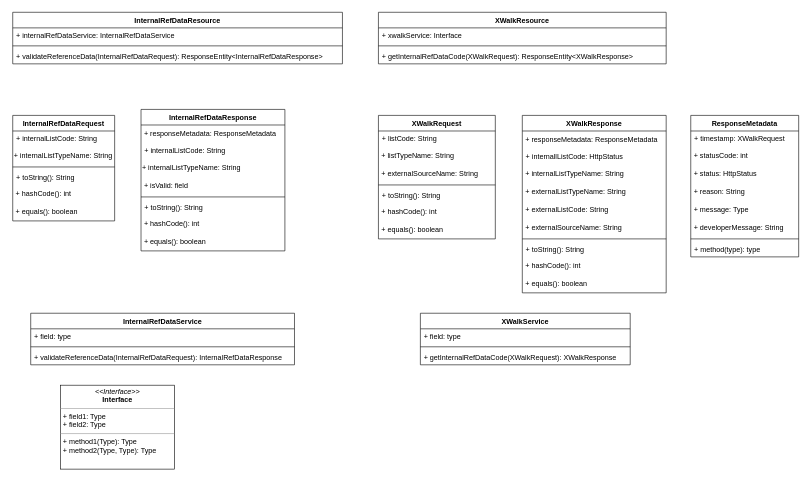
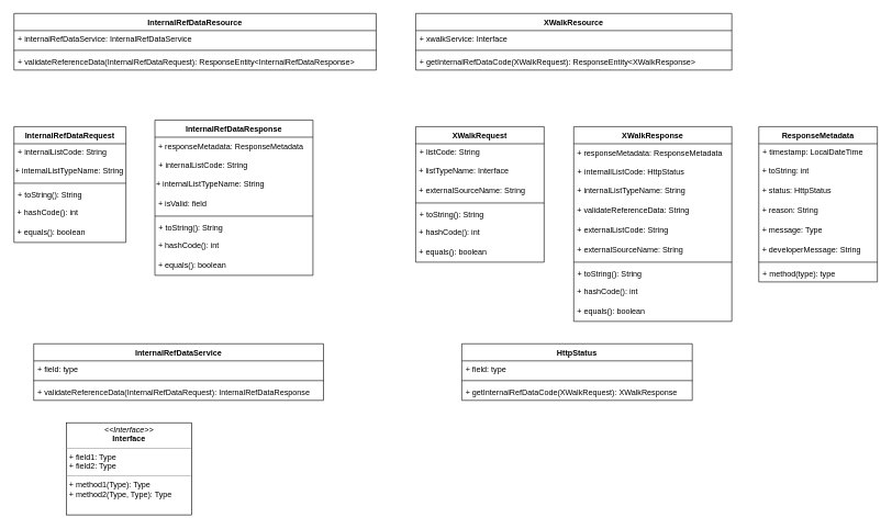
  <mxCell id="0" />
  <mxCell id="1" parent="0" />
  <mxCell id="2" value="InternalRefDataResource" style="swimlane;fontStyle=1;align=center;verticalAlign=top;childLayout=stackLayout;horizontal=1;startSize=26;horizontalStack=0;resizeParent=1;resizeParentMax=0;resizeLast=0;collapsible=1;marginBottom=0;" parent="1" vertex="1"><mxGeometry x="20" y="20" width="550" height="86" as="geometry" /></mxCell>
  <mxCell id="3" value="+ internalRefDataService: InternalRefDataService" style="text;strokeColor=none;fillColor=none;align=left;verticalAlign=top;spacingLeft=4;spacingRight=4;overflow=hidden;rotatable=0;points=[[0,0.5],[1,0.5]];portConstraint=eastwest;" parent="2" vertex="1"><mxGeometry y="26" width="550" height="26" as="geometry" /></mxCell>
  <mxCell id="4" value="" style="line;strokeWidth=1;fillColor=none;align=left;verticalAlign=middle;spacingTop=-1;spacingLeft=3;spacingRight=3;rotatable=0;labelPosition=right;points=[];portConstraint=eastwest;" parent="2" vertex="1"><mxGeometry y="52" width="550" height="8" as="geometry" /></mxCell>
  <mxCell id="5" value="+ validateReferenceData(InternalRefDataRequest): ResponseEntity&lt;InternalRefDataResponse&gt;" style="text;strokeColor=none;fillColor=none;align=left;verticalAlign=top;spacingLeft=4;spacingRight=4;overflow=hidden;rotatable=0;points=[[0,0.5],[1,0.5]];portConstraint=eastwest;" parent="2" vertex="1"><mxGeometry y="60" width="550" height="26" as="geometry" /></mxCell>
  <mxCell id="6" value="XWalkResource" style="swimlane;fontStyle=1;align=center;verticalAlign=top;childLayout=stackLayout;horizontal=1;startSize=26;horizontalStack=0;resizeParent=1;resizeParentMax=0;resizeLast=0;collapsible=1;marginBottom=0;" parent="1" vertex="1"><mxGeometry x="630" y="20" width="480" height="86" as="geometry" /></mxCell>
  <mxCell id="7" value="+ xwalkService: Interface" style="text;strokeColor=none;fillColor=none;align=left;verticalAlign=top;spacingLeft=4;spacingRight=4;overflow=hidden;rotatable=0;points=[[0,0.5],[1,0.5]];portConstraint=eastwest;" parent="6" vertex="1"><mxGeometry y="26" width="480" height="26" as="geometry" /></mxCell>
  <mxCell id="8" value="" style="line;strokeWidth=1;fillColor=none;align=left;verticalAlign=middle;spacingTop=-1;spacingLeft=3;spacingRight=3;rotatable=0;labelPosition=right;points=[];portConstraint=eastwest;" parent="6" vertex="1"><mxGeometry y="52" width="480" height="8" as="geometry" /></mxCell>
  <mxCell id="9" value="+ getInternalRefDataCode(XWalkRequest): ResponseEntity&lt;XWalkResponse&gt;" style="text;strokeColor=none;fillColor=none;align=left;verticalAlign=top;spacingLeft=4;spacingRight=4;overflow=hidden;rotatable=0;points=[[0,0.5],[1,0.5]];portConstraint=eastwest;" parent="6" vertex="1"><mxGeometry y="60" width="480" height="26" as="geometry" /></mxCell>
  <mxCell id="10" value="InternalRefDataRequest" style="swimlane;fontStyle=1;align=center;verticalAlign=top;childLayout=stackLayout;horizontal=1;startSize=26;horizontalStack=0;resizeParent=1;resizeParentMax=0;resizeLast=0;collapsible=1;marginBottom=0;" parent="1" vertex="1"><mxGeometry x="20" y="192" width="170" height="176" as="geometry" /></mxCell>
  <mxCell id="11" value="+ internalListCode: String" style="text;strokeColor=none;fillColor=none;align=left;verticalAlign=top;spacingLeft=4;spacingRight=4;overflow=hidden;rotatable=0;points=[[0,0.5],[1,0.5]];portConstraint=eastwest;" parent="10" vertex="1"><mxGeometry y="26" width="170" height="26" as="geometry" /></mxCell>
  <mxCell id="12" value="+ internalListTypeName: String" style="text;html=1;strokeColor=none;fillColor=none;align=left;verticalAlign=middle;whiteSpace=wrap;rounded=0;" parent="10" vertex="1"><mxGeometry y="52" width="170" height="30" as="geometry" /></mxCell>
  <mxCell id="13" value="" style="line;strokeWidth=1;fillColor=none;align=left;verticalAlign=middle;spacingTop=-1;spacingLeft=3;spacingRight=3;rotatable=0;labelPosition=right;points=[];portConstraint=eastwest;" parent="10" vertex="1"><mxGeometry y="82" width="170" height="8" as="geometry" /></mxCell>
  <mxCell id="14" value="+ toString(): String" style="text;strokeColor=none;fillColor=none;align=left;verticalAlign=top;spacingLeft=4;spacingRight=4;overflow=hidden;rotatable=0;points=[[0,0.5],[1,0.5]];portConstraint=eastwest;" parent="10" vertex="1"><mxGeometry y="90" width="170" height="26" as="geometry" /></mxCell>
  <mxCell id="15" value="&amp;nbsp;+ hashCode(): int" style="text;html=1;strokeColor=none;fillColor=none;align=left;verticalAlign=middle;whiteSpace=wrap;rounded=0;" parent="10" vertex="1"><mxGeometry y="116" width="170" height="30" as="geometry" /></mxCell>
  <mxCell id="16" value="&amp;nbsp;+ equals(): boolean" style="text;html=1;strokeColor=none;fillColor=none;align=left;verticalAlign=middle;whiteSpace=wrap;rounded=0;" parent="10" vertex="1"><mxGeometry y="146" width="170" height="30" as="geometry" /></mxCell>
  <mxCell id="17" value="InternalRefDataResponse" style="swimlane;fontStyle=1;align=center;verticalAlign=top;childLayout=stackLayout;horizontal=1;startSize=26;horizontalStack=0;resizeParent=1;resizeParentMax=0;resizeLast=0;collapsible=1;marginBottom=0;" parent="1" vertex="1"><mxGeometry x="234" y="182" width="240" height="236" as="geometry" /></mxCell>
  <mxCell id="18" value="&amp;nbsp;+ responseMetadata: ResponseMetadata" style="text;html=1;strokeColor=none;fillColor=none;align=left;verticalAlign=middle;whiteSpace=wrap;rounded=0;" vertex="1" parent="17"><mxGeometry y="26" width="240" height="30" as="geometry" /></mxCell>
  <mxCell id="19" value="+ internalListCode: String" style="text;strokeColor=none;fillColor=none;align=left;verticalAlign=top;spacingLeft=4;spacingRight=4;overflow=hidden;rotatable=0;points=[[0,0.5],[1,0.5]];portConstraint=eastwest;" parent="17" vertex="1"><mxGeometry y="56" width="240" height="26" as="geometry" /></mxCell>
  <mxCell id="20" value="+ internalListTypeName: String" style="text;html=1;strokeColor=none;fillColor=none;align=left;verticalAlign=middle;whiteSpace=wrap;rounded=0;" parent="17" vertex="1"><mxGeometry y="82" width="240" height="30" as="geometry" /></mxCell>
  <mxCell id="21" value="&amp;nbsp;+ isValid: field" style="text;html=1;strokeColor=none;fillColor=none;align=left;verticalAlign=middle;whiteSpace=wrap;rounded=0;" parent="17" vertex="1"><mxGeometry y="112" width="240" height="30" as="geometry" /></mxCell>
  <mxCell id="22" value="" style="line;strokeWidth=1;fillColor=none;align=left;verticalAlign=middle;spacingTop=-1;spacingLeft=3;spacingRight=3;rotatable=0;labelPosition=right;points=[];portConstraint=eastwest;" parent="17" vertex="1"><mxGeometry y="142" width="240" height="8" as="geometry" /></mxCell>
  <mxCell id="23" value="+ toString(): String" style="text;strokeColor=none;fillColor=none;align=left;verticalAlign=top;spacingLeft=4;spacingRight=4;overflow=hidden;rotatable=0;points=[[0,0.5],[1,0.5]];portConstraint=eastwest;" parent="17" vertex="1"><mxGeometry y="150" width="240" height="26" as="geometry" /></mxCell>
  <mxCell id="24" value="&amp;nbsp;+ hashCode(): int" style="text;html=1;strokeColor=none;fillColor=none;align=left;verticalAlign=middle;whiteSpace=wrap;rounded=0;" parent="17" vertex="1"><mxGeometry y="176" width="240" height="30" as="geometry" /></mxCell>
  <mxCell id="25" value="&amp;nbsp;+ equals(): boolean" style="text;html=1;strokeColor=none;fillColor=none;align=left;verticalAlign=middle;whiteSpace=wrap;rounded=0;" parent="17" vertex="1"><mxGeometry y="206" width="240" height="30" as="geometry" /></mxCell>
  <mxCell id="26" value="XWalkRequest" style="swimlane;fontStyle=1;align=center;verticalAlign=top;childLayout=stackLayout;horizontal=1;startSize=26;horizontalStack=0;resizeParent=1;resizeParentMax=0;resizeLast=0;collapsible=1;marginBottom=0;" parent="1" vertex="1"><mxGeometry x="630" y="192" width="195" height="206" as="geometry" /></mxCell>
  <mxCell id="27" value="+ listCode: String" style="text;strokeColor=none;fillColor=none;align=left;verticalAlign=top;spacingLeft=4;spacingRight=4;overflow=hidden;rotatable=0;points=[[0,0.5],[1,0.5]];portConstraint=eastwest;" parent="26" vertex="1"><mxGeometry y="26" width="195" height="26" as="geometry" /></mxCell>
- <mxCell id="28" value="&amp;nbsp;+ listTypeName: String" style="text;html=1;strokeColor=none;fillColor=none;align=left;verticalAlign=middle;whiteSpace=wrap;rounded=0;" parent="26" vertex="1"><mxGeometry y="52" width="195" height="30" as="geometry" /></mxCell>
+ <mxCell id="28" value="&amp;nbsp;+ listTypeName: Interface" style="text;html=1;strokeColor=none;fillColor=none;align=left;verticalAlign=middle;whiteSpace=wrap;rounded=0;" parent="26" vertex="1"><mxGeometry y="52" width="195" height="30" as="geometry" /></mxCell>
  <mxCell id="29" value="&amp;nbsp;+ externalSourceName: String" style="text;html=1;strokeColor=none;fillColor=none;align=left;verticalAlign=middle;whiteSpace=wrap;rounded=0;" parent="26" vertex="1"><mxGeometry y="82" width="195" height="30" as="geometry" /></mxCell>
  <mxCell id="30" value="" style="line;strokeWidth=1;fillColor=none;align=left;verticalAlign=middle;spacingTop=-1;spacingLeft=3;spacingRight=3;rotatable=0;labelPosition=right;points=[];portConstraint=eastwest;" parent="26" vertex="1"><mxGeometry y="112" width="195" height="8" as="geometry" /></mxCell>
  <mxCell id="31" value="+ toString(): String" style="text;strokeColor=none;fillColor=none;align=left;verticalAlign=top;spacingLeft=4;spacingRight=4;overflow=hidden;rotatable=0;points=[[0,0.5],[1,0.5]];portConstraint=eastwest;" parent="26" vertex="1"><mxGeometry y="120" width="195" height="26" as="geometry" /></mxCell>
  <mxCell id="32" value="&amp;nbsp;+ hashCode(): int" style="text;html=1;strokeColor=none;fillColor=none;align=left;verticalAlign=middle;whiteSpace=wrap;rounded=0;" parent="26" vertex="1"><mxGeometry y="146" width="195" height="30" as="geometry" /></mxCell>
  <mxCell id="33" value="&amp;nbsp;+ equals(): boolean" style="text;html=1;strokeColor=none;fillColor=none;align=left;verticalAlign=middle;whiteSpace=wrap;rounded=0;" parent="26" vertex="1"><mxGeometry y="176" width="195" height="30" as="geometry" /></mxCell>
  <mxCell id="34" value="XWalkResponse" style="swimlane;fontStyle=1;align=center;verticalAlign=top;childLayout=stackLayout;horizontal=1;startSize=26;horizontalStack=0;resizeParent=1;resizeParentMax=0;resizeLast=0;collapsible=1;marginBottom=0;" parent="1" vertex="1"><mxGeometry x="870" y="192" width="240" height="296" as="geometry" /></mxCell>
  <mxCell id="35" value="&amp;nbsp;+ responseMetadata: ResponseMetadata" style="text;html=1;strokeColor=none;fillColor=none;align=left;verticalAlign=middle;whiteSpace=wrap;rounded=0;" vertex="1" parent="34"><mxGeometry y="26" width="240" height="30" as="geometry" /></mxCell>
  <mxCell id="36" value="+ internallListCode: HttpStatus" style="text;strokeColor=none;fillColor=none;align=left;verticalAlign=top;spacingLeft=4;spacingRight=4;overflow=hidden;rotatable=0;points=[[0,0.5],[1,0.5]];portConstraint=eastwest;" parent="34" vertex="1"><mxGeometry y="56" width="240" height="26" as="geometry" /></mxCell>
  <mxCell id="37" value="&amp;nbsp;+ internalListTypeName: String" style="text;html=1;strokeColor=none;fillColor=none;align=left;verticalAlign=middle;whiteSpace=wrap;rounded=0;" parent="34" vertex="1"><mxGeometry y="82" width="240" height="30" as="geometry" /></mxCell>
- <mxCell id="38" value="&amp;nbsp;+ externalListTypeName: String" style="text;html=1;strokeColor=none;fillColor=none;align=left;verticalAlign=middle;whiteSpace=wrap;rounded=0;" parent="34" vertex="1"><mxGeometry y="112" width="240" height="30" as="geometry" /></mxCell>
+ <mxCell id="38" value="&amp;nbsp;+ validateReferenceData: String" style="text;html=1;strokeColor=none;fillColor=none;align=left;verticalAlign=middle;whiteSpace=wrap;rounded=0;" parent="34" vertex="1"><mxGeometry y="112" width="240" height="30" as="geometry" /></mxCell>
  <mxCell id="39" value="&amp;nbsp;+ externalListCode: String" style="text;html=1;strokeColor=none;fillColor=none;align=left;verticalAlign=middle;whiteSpace=wrap;rounded=0;" parent="34" vertex="1"><mxGeometry y="142" width="240" height="30" as="geometry" /></mxCell>
  <mxCell id="40" value="&amp;nbsp;+ externalSourceName: String" style="text;html=1;strokeColor=none;fillColor=none;align=left;verticalAlign=middle;whiteSpace=wrap;rounded=0;" parent="34" vertex="1"><mxGeometry y="172" width="240" height="30" as="geometry" /></mxCell>
  <mxCell id="41" value="" style="line;strokeWidth=1;fillColor=none;align=left;verticalAlign=middle;spacingTop=-1;spacingLeft=3;spacingRight=3;rotatable=0;labelPosition=right;points=[];portConstraint=eastwest;" parent="34" vertex="1"><mxGeometry y="202" width="240" height="8" as="geometry" /></mxCell>
  <mxCell id="42" value="+ toString(): String" style="text;strokeColor=none;fillColor=none;align=left;verticalAlign=top;spacingLeft=4;spacingRight=4;overflow=hidden;rotatable=0;points=[[0,0.5],[1,0.5]];portConstraint=eastwest;" parent="34" vertex="1"><mxGeometry y="210" width="240" height="26" as="geometry" /></mxCell>
  <mxCell id="43" value="&amp;nbsp;+ hashCode(): int" style="text;html=1;strokeColor=none;fillColor=none;align=left;verticalAlign=middle;whiteSpace=wrap;rounded=0;" parent="34" vertex="1"><mxGeometry y="236" width="240" height="30" as="geometry" /></mxCell>
  <mxCell id="44" value="&amp;nbsp;+ equals(): boolean" style="text;html=1;strokeColor=none;fillColor=none;align=left;verticalAlign=middle;whiteSpace=wrap;rounded=0;" parent="34" vertex="1"><mxGeometry y="266" width="240" height="30" as="geometry" /></mxCell>
  <mxCell id="45" value="InternalRefDataService" style="swimlane;fontStyle=1;align=center;verticalAlign=top;childLayout=stackLayout;horizontal=1;startSize=26;horizontalStack=0;resizeParent=1;resizeParentMax=0;resizeLast=0;collapsible=1;marginBottom=0;" parent="1" vertex="1"><mxGeometry x="50" y="522" width="440" height="86" as="geometry" /></mxCell>
  <mxCell id="46" value="+ field: type" style="text;strokeColor=none;fillColor=none;align=left;verticalAlign=top;spacingLeft=4;spacingRight=4;overflow=hidden;rotatable=0;points=[[0,0.5],[1,0.5]];portConstraint=eastwest;" parent="45" vertex="1"><mxGeometry y="26" width="440" height="26" as="geometry" /></mxCell>
  <mxCell id="47" value="" style="line;strokeWidth=1;fillColor=none;align=left;verticalAlign=middle;spacingTop=-1;spacingLeft=3;spacingRight=3;rotatable=0;labelPosition=right;points=[];portConstraint=eastwest;" parent="45" vertex="1"><mxGeometry y="52" width="440" height="8" as="geometry" /></mxCell>
  <mxCell id="48" value="+ validateReferenceData(InternalRefDataRequest): InternalRefDataResponse" style="text;strokeColor=none;fillColor=none;align=left;verticalAlign=top;spacingLeft=4;spacingRight=4;overflow=hidden;rotatable=0;points=[[0,0.5],[1,0.5]];portConstraint=eastwest;" parent="45" vertex="1"><mxGeometry y="60" width="440" height="26" as="geometry" /></mxCell>
- <mxCell id="49" value="XWalkService" style="swimlane;fontStyle=1;align=center;verticalAlign=top;childLayout=stackLayout;horizontal=1;startSize=26;horizontalStack=0;resizeParent=1;resizeParentMax=0;resizeLast=0;collapsible=1;marginBottom=0;" parent="1" vertex="1"><mxGeometry x="700" y="522" width="350" height="86" as="geometry" /></mxCell>
+ <mxCell id="49" value="HttpStatus" style="swimlane;fontStyle=1;align=center;verticalAlign=top;childLayout=stackLayout;horizontal=1;startSize=26;horizontalStack=0;resizeParent=1;resizeParentMax=0;resizeLast=0;collapsible=1;marginBottom=0;" parent="1" vertex="1"><mxGeometry x="700" y="522" width="350" height="86" as="geometry" /></mxCell>
  <mxCell id="50" value="+ field: type" style="text;strokeColor=none;fillColor=none;align=left;verticalAlign=top;spacingLeft=4;spacingRight=4;overflow=hidden;rotatable=0;points=[[0,0.5],[1,0.5]];portConstraint=eastwest;" parent="49" vertex="1"><mxGeometry y="26" width="350" height="26" as="geometry" /></mxCell>
  <mxCell id="51" value="" style="line;strokeWidth=1;fillColor=none;align=left;verticalAlign=middle;spacingTop=-1;spacingLeft=3;spacingRight=3;rotatable=0;labelPosition=right;points=[];portConstraint=eastwest;" parent="49" vertex="1"><mxGeometry y="52" width="350" height="8" as="geometry" /></mxCell>
  <mxCell id="52" value="+ getInternalRefDataCode(XWalkRequest): XWalkResponse" style="text;strokeColor=none;fillColor=none;align=left;verticalAlign=top;spacingLeft=4;spacingRight=4;overflow=hidden;rotatable=0;points=[[0,0.5],[1,0.5]];portConstraint=eastwest;" parent="49" vertex="1"><mxGeometry y="60" width="350" height="26" as="geometry" /></mxCell>
  <mxCell id="53" value="&lt;p style=&quot;margin:0px;margin-top:4px;text-align:center;&quot;&gt;&lt;i&gt;&amp;lt;&amp;lt;Interface&amp;gt;&amp;gt;&lt;/i&gt;&lt;br/&gt;&lt;b&gt;Interface&lt;/b&gt;&lt;/p&gt;&lt;hr size=&quot;1&quot;/&gt;&lt;p style=&quot;margin:0px;margin-left:4px;&quot;&gt;+ field1: Type&lt;br/&gt;+ field2: Type&lt;/p&gt;&lt;hr size=&quot;1&quot;/&gt;&lt;p style=&quot;margin:0px;margin-left:4px;&quot;&gt;+ method1(Type): Type&lt;br/&gt;+ method2(Type, Type): Type&lt;/p&gt;" style="verticalAlign=top;align=left;overflow=fill;fontSize=12;fontFamily=Helvetica;html=1;" parent="1" vertex="1"><mxGeometry x="100" y="642" width="190" height="140" as="geometry" /></mxCell>
  <mxCell id="54" value="ResponseMetadata" style="swimlane;fontStyle=1;align=center;verticalAlign=top;childLayout=stackLayout;horizontal=1;startSize=26;horizontalStack=0;resizeParent=1;resizeParentMax=0;resizeLast=0;collapsible=1;marginBottom=0;" vertex="1" parent="1"><mxGeometry x="1151" y="192" width="180" height="236" as="geometry" /></mxCell>
- <mxCell id="55" value="+ timestamp: XWalkRequest" style="text;strokeColor=none;fillColor=none;align=left;verticalAlign=top;spacingLeft=4;spacingRight=4;overflow=hidden;rotatable=0;points=[[0,0.5],[1,0.5]];portConstraint=eastwest;" vertex="1" parent="54"><mxGeometry y="26" width="180" height="26" as="geometry" /></mxCell>
- <mxCell id="56" value="&amp;nbsp;+ statusCode: int" style="text;html=1;strokeColor=none;fillColor=none;align=left;verticalAlign=middle;whiteSpace=wrap;rounded=0;" vertex="1" parent="54"><mxGeometry y="52" width="180" height="30" as="geometry" /></mxCell>
+ <mxCell id="55" value="+ timestamp: LocalDateTime" style="text;strokeColor=none;fillColor=none;align=left;verticalAlign=top;spacingLeft=4;spacingRight=4;overflow=hidden;rotatable=0;points=[[0,0.5],[1,0.5]];portConstraint=eastwest;" vertex="1" parent="54"><mxGeometry y="26" width="180" height="26" as="geometry" /></mxCell>
+ <mxCell id="56" value="&amp;nbsp;+ toString: int" style="text;html=1;strokeColor=none;fillColor=none;align=left;verticalAlign=middle;whiteSpace=wrap;rounded=0;" vertex="1" parent="54"><mxGeometry y="52" width="180" height="30" as="geometry" /></mxCell>
  <mxCell id="57" value="&amp;nbsp;+ status: HttpStatus" style="text;html=1;strokeColor=none;fillColor=none;align=left;verticalAlign=middle;whiteSpace=wrap;rounded=0;" vertex="1" parent="54"><mxGeometry y="82" width="180" height="30" as="geometry" /></mxCell>
  <mxCell id="58" value="&amp;nbsp;+ reason: String" style="text;html=1;strokeColor=none;fillColor=none;align=left;verticalAlign=middle;whiteSpace=wrap;rounded=0;" vertex="1" parent="54"><mxGeometry y="112" width="180" height="30" as="geometry" /></mxCell>
  <mxCell id="59" value="&amp;nbsp;+ message: Type" style="text;html=1;strokeColor=none;fillColor=none;align=left;verticalAlign=middle;whiteSpace=wrap;rounded=0;" vertex="1" parent="54"><mxGeometry y="142" width="180" height="30" as="geometry" /></mxCell>
  <mxCell id="60" value="&amp;nbsp;+ developerMessage: String" style="text;html=1;strokeColor=none;fillColor=none;align=left;verticalAlign=middle;whiteSpace=wrap;rounded=0;" vertex="1" parent="54"><mxGeometry y="172" width="180" height="30" as="geometry" /></mxCell>
  <mxCell id="61" value="" style="line;strokeWidth=1;fillColor=none;align=left;verticalAlign=middle;spacingTop=-1;spacingLeft=3;spacingRight=3;rotatable=0;labelPosition=right;points=[];portConstraint=eastwest;" vertex="1" parent="54"><mxGeometry y="202" width="180" height="8" as="geometry" /></mxCell>
  <mxCell id="62" value="+ method(type): type" style="text;strokeColor=none;fillColor=none;align=left;verticalAlign=top;spacingLeft=4;spacingRight=4;overflow=hidden;rotatable=0;points=[[0,0.5],[1,0.5]];portConstraint=eastwest;" vertex="1" parent="54"><mxGeometry y="210" width="180" height="26" as="geometry" /></mxCell>
